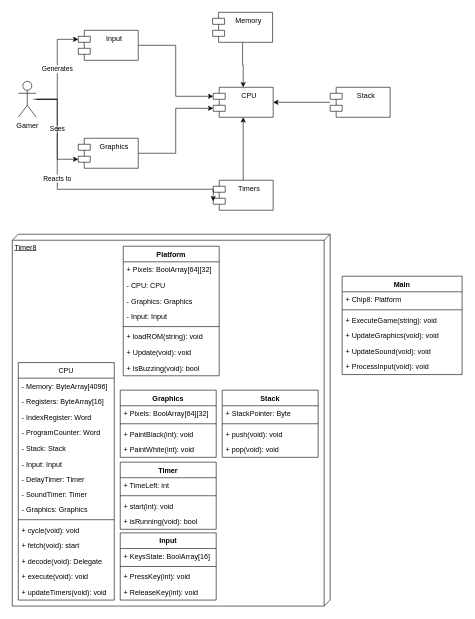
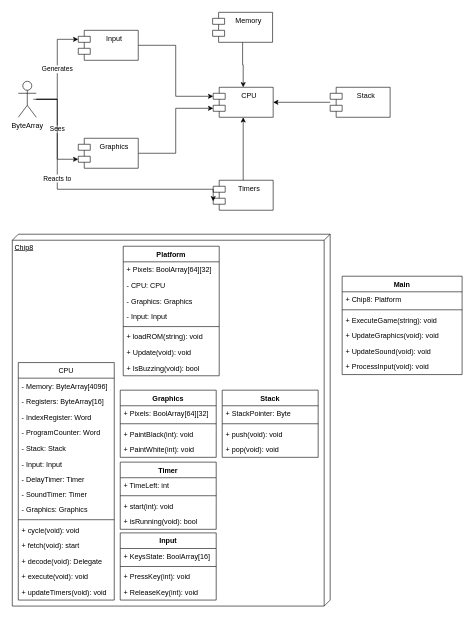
  <mxCell id="0" />
  <mxCell id="1" parent="0" />
  <mxCell id="2" value="CPU&#10;" style="shape=module;align=left;spacingLeft=20;align=center;verticalAlign=top;" parent="1" vertex="1"><mxGeometry x="355" y="145" width="100" height="50" as="geometry" /></mxCell>
  <mxCell id="3" value="" style="edgeStyle=orthogonalEdgeStyle;rounded=0;orthogonalLoop=1;jettySize=auto;html=1;" parent="1" source="4" target="2" edge="1"><mxGeometry relative="1" as="geometry" /></mxCell>
  <mxCell id="4" value="Memory&#10;" style="shape=module;align=left;spacingLeft=20;align=center;verticalAlign=top;" parent="1" vertex="1"><mxGeometry x="354" y="20" width="100" height="50" as="geometry" /></mxCell>
  <mxCell id="5" value="" style="edgeStyle=orthogonalEdgeStyle;rounded=0;orthogonalLoop=1;jettySize=auto;html=1;" parent="1" source="6" target="2" edge="1"><mxGeometry relative="1" as="geometry" /></mxCell>
  <mxCell id="6" value="Stack&#10;" style="shape=module;align=left;spacingLeft=20;align=center;verticalAlign=top;" parent="1" vertex="1"><mxGeometry x="550" y="145" width="100" height="50" as="geometry" /></mxCell>
  <mxCell id="7" value="" style="edgeStyle=orthogonalEdgeStyle;rounded=0;orthogonalLoop=1;jettySize=auto;html=1;" parent="1" source="8" target="2" edge="1"><mxGeometry relative="1" as="geometry" /></mxCell>
  <mxCell id="8" value="Timers" style="shape=module;align=left;spacingLeft=20;align=center;verticalAlign=top;" parent="1" vertex="1"><mxGeometry x="355" y="300" width="100" height="50" as="geometry" /></mxCell>
  <mxCell id="9" style="edgeStyle=orthogonalEdgeStyle;rounded=0;orthogonalLoop=1;jettySize=auto;html=1;entryX=0;entryY=0;entryDx=0;entryDy=15;entryPerimeter=0;" parent="1" source="10" target="2" edge="1"><mxGeometry relative="1" as="geometry" /></mxCell>
  <mxCell id="10" value="Input" style="shape=module;align=left;spacingLeft=20;align=center;verticalAlign=top;" parent="1" vertex="1"><mxGeometry x="130" y="50" width="100" height="50" as="geometry" /></mxCell>
  <mxCell id="11" style="edgeStyle=orthogonalEdgeStyle;rounded=0;orthogonalLoop=1;jettySize=auto;html=1;entryX=0;entryY=0;entryDx=0;entryDy=35;entryPerimeter=0;" parent="1" source="12" target="2" edge="1"><mxGeometry relative="1" as="geometry" /></mxCell>
  <mxCell id="12" value="Graphics&#10;" style="shape=module;align=left;spacingLeft=20;align=center;verticalAlign=top;" parent="1" vertex="1"><mxGeometry x="130" y="230" width="100" height="50" as="geometry" /></mxCell>
  <mxCell id="13" value="Generates" style="edgeStyle=orthogonalEdgeStyle;rounded=0;orthogonalLoop=1;jettySize=auto;html=1;entryX=0;entryY=0;entryDx=0;entryDy=15;entryPerimeter=0;" parent="1" source="16" target="10" edge="1"><mxGeometry relative="1" as="geometry" /></mxCell>
  <mxCell id="14" value="Sees" style="edgeStyle=orthogonalEdgeStyle;rounded=0;orthogonalLoop=1;jettySize=auto;html=1;entryX=0;entryY=0;entryDx=0;entryDy=35;entryPerimeter=0;" parent="1" source="16" target="12" edge="1"><mxGeometry relative="1" as="geometry" /></mxCell>
  <mxCell id="15" value="Reacts to" style="edgeStyle=orthogonalEdgeStyle;rounded=0;orthogonalLoop=1;jettySize=auto;html=1;entryX=0;entryY=0;entryDx=0;entryDy=35;entryPerimeter=0;" parent="1" target="8" edge="1"><mxGeometry x="-0.267" relative="1" as="geometry"><mxPoint x="55" y="165" as="sourcePoint" /><mxPoint x="349" y="375" as="targetPoint" /><Array as="points"><mxPoint x="95" y="165" /><mxPoint x="95" y="315" /></Array><mxPoint as="offset" /></mxGeometry></mxCell>
- <mxCell id="16" value="Gamer" style="shape=umlActor;verticalLabelPosition=bottom;verticalAlign=top;html=1;" parent="1" vertex="1"><mxGeometry x="30" y="135" width="30" height="60" as="geometry" /></mxCell>
+ <mxCell id="16" value="ByteArray" style="shape=umlActor;verticalLabelPosition=bottom;verticalAlign=top;html=1;" parent="1" vertex="1"><mxGeometry x="30" y="135" width="30" height="60" as="geometry" /></mxCell>
  <mxCell id="17" value="" style="group" parent="1" vertex="1" connectable="0"><mxGeometry x="20" y="390" width="530" height="620" as="geometry" /></mxCell>
- <mxCell id="18" value="Timer8" style="verticalAlign=top;align=left;spacingTop=8;spacingLeft=2;spacingRight=12;shape=cube;size=10;direction=south;fontStyle=4;html=1;" parent="17" vertex="1"><mxGeometry width="530" height="620" as="geometry" /></mxCell>
+ <mxCell id="18" value="Chip8" style="verticalAlign=top;align=left;spacingTop=8;spacingLeft=2;spacingRight=12;shape=cube;size=10;direction=south;fontStyle=4;html=1;" parent="17" vertex="1"><mxGeometry width="530" height="620" as="geometry" /></mxCell>
  <mxCell id="19" value="Platform" style="swimlane;fontStyle=1;align=center;verticalAlign=top;childLayout=stackLayout;horizontal=1;startSize=26;horizontalStack=0;resizeParent=1;resizeParentMax=0;resizeLast=0;collapsible=1;marginBottom=0;" parent="17" vertex="1"><mxGeometry x="185" y="20" width="160" height="216" as="geometry" /></mxCell>
  <mxCell id="20" value="+ Pixels: BoolArray[64][32]" style="text;strokeColor=none;fillColor=none;align=left;verticalAlign=top;spacingLeft=4;spacingRight=4;overflow=hidden;rotatable=0;points=[[0,0.5],[1,0.5]];portConstraint=eastwest;" parent="19" vertex="1"><mxGeometry y="26" width="160" height="26" as="geometry" /></mxCell>
  <mxCell id="21" value="- CPU: CPU" style="text;strokeColor=none;fillColor=none;align=left;verticalAlign=top;spacingLeft=4;spacingRight=4;overflow=hidden;rotatable=0;points=[[0,0.5],[1,0.5]];portConstraint=eastwest;" parent="19" vertex="1"><mxGeometry y="52" width="160" height="26" as="geometry" /></mxCell>
  <mxCell id="22" value="- Graphics: Graphics" style="text;strokeColor=none;fillColor=none;align=left;verticalAlign=top;spacingLeft=4;spacingRight=4;overflow=hidden;rotatable=0;points=[[0,0.5],[1,0.5]];portConstraint=eastwest;" parent="19" vertex="1"><mxGeometry y="78" width="160" height="26" as="geometry" /></mxCell>
  <mxCell id="23" value="- Input: Input" style="text;strokeColor=none;fillColor=none;align=left;verticalAlign=top;spacingLeft=4;spacingRight=4;overflow=hidden;rotatable=0;points=[[0,0.5],[1,0.5]];portConstraint=eastwest;" parent="19" vertex="1"><mxGeometry y="104" width="160" height="26" as="geometry" /></mxCell>
  <mxCell id="24" value="" style="line;strokeWidth=1;fillColor=none;align=left;verticalAlign=middle;spacingTop=-1;spacingLeft=3;spacingRight=3;rotatable=0;labelPosition=right;points=[];portConstraint=eastwest;" parent="19" vertex="1"><mxGeometry y="130" width="160" height="8" as="geometry" /></mxCell>
  <mxCell id="25" value="+ loadROM(string): void" style="text;strokeColor=none;fillColor=none;align=left;verticalAlign=top;spacingLeft=4;spacingRight=4;overflow=hidden;rotatable=0;points=[[0,0.5],[1,0.5]];portConstraint=eastwest;" parent="19" vertex="1"><mxGeometry y="138" width="160" height="26" as="geometry" /></mxCell>
  <mxCell id="26" value="+ Update(void): void" style="text;strokeColor=none;fillColor=none;align=left;verticalAlign=top;spacingLeft=4;spacingRight=4;overflow=hidden;rotatable=0;points=[[0,0.5],[1,0.5]];portConstraint=eastwest;" parent="19" vertex="1"><mxGeometry y="164" width="160" height="26" as="geometry" /></mxCell>
  <mxCell id="27" value="+ IsBuzzing(void): bool" style="text;strokeColor=none;fillColor=none;align=left;verticalAlign=top;spacingLeft=4;spacingRight=4;overflow=hidden;rotatable=0;points=[[0,0.5],[1,0.5]];portConstraint=eastwest;" parent="19" vertex="1"><mxGeometry y="190" width="160" height="26" as="geometry" /></mxCell>
  <mxCell id="28" value="Input" style="swimlane;fontStyle=1;align=center;verticalAlign=top;childLayout=stackLayout;horizontal=1;startSize=26;horizontalStack=0;resizeParent=1;resizeParentMax=0;resizeLast=0;collapsible=1;marginBottom=0;" parent="17" vertex="1"><mxGeometry x="180" y="498" width="160" height="112" as="geometry" /></mxCell>
  <mxCell id="29" value="+ KeysState: BoolArray[16]" style="text;strokeColor=none;fillColor=none;align=left;verticalAlign=top;spacingLeft=4;spacingRight=4;overflow=hidden;rotatable=0;points=[[0,0.5],[1,0.5]];portConstraint=eastwest;" parent="28" vertex="1"><mxGeometry y="26" width="160" height="26" as="geometry" /></mxCell>
  <mxCell id="30" value="" style="line;strokeWidth=1;fillColor=none;align=left;verticalAlign=middle;spacingTop=-1;spacingLeft=3;spacingRight=3;rotatable=0;labelPosition=right;points=[];portConstraint=eastwest;" parent="28" vertex="1"><mxGeometry y="52" width="160" height="8" as="geometry" /></mxCell>
  <mxCell id="31" value="+ PressKey(int): void" style="text;strokeColor=none;fillColor=none;align=left;verticalAlign=top;spacingLeft=4;spacingRight=4;overflow=hidden;rotatable=0;points=[[0,0.5],[1,0.5]];portConstraint=eastwest;" parent="28" vertex="1"><mxGeometry y="60" width="160" height="26" as="geometry" /></mxCell>
  <mxCell id="32" value="+ ReleaseKey(int): void" style="text;strokeColor=none;fillColor=none;align=left;verticalAlign=top;spacingLeft=4;spacingRight=4;overflow=hidden;rotatable=0;points=[[0,0.5],[1,0.5]];portConstraint=eastwest;" parent="28" vertex="1"><mxGeometry y="86" width="160" height="26" as="geometry" /></mxCell>
  <mxCell id="33" value="Timer" style="swimlane;fontStyle=1;align=center;verticalAlign=top;childLayout=stackLayout;horizontal=1;startSize=26;horizontalStack=0;resizeParent=1;resizeParentMax=0;resizeLast=0;collapsible=1;marginBottom=0;" parent="17" vertex="1"><mxGeometry x="180" y="380" width="160" height="112" as="geometry" /></mxCell>
  <mxCell id="34" value="+ TimeLeft: int" style="text;strokeColor=none;fillColor=none;align=left;verticalAlign=top;spacingLeft=4;spacingRight=4;overflow=hidden;rotatable=0;points=[[0,0.5],[1,0.5]];portConstraint=eastwest;" parent="33" vertex="1"><mxGeometry y="26" width="160" height="26" as="geometry" /></mxCell>
  <mxCell id="35" value="" style="line;strokeWidth=1;fillColor=none;align=left;verticalAlign=middle;spacingTop=-1;spacingLeft=3;spacingRight=3;rotatable=0;labelPosition=right;points=[];portConstraint=eastwest;" parent="33" vertex="1"><mxGeometry y="52" width="160" height="8" as="geometry" /></mxCell>
  <mxCell id="36" value="+ start(int): void" style="text;strokeColor=none;fillColor=none;align=left;verticalAlign=top;spacingLeft=4;spacingRight=4;overflow=hidden;rotatable=0;points=[[0,0.5],[1,0.5]];portConstraint=eastwest;" parent="33" vertex="1"><mxGeometry y="60" width="160" height="26" as="geometry" /></mxCell>
  <mxCell id="37" value="+ isRunning(void): bool" style="text;strokeColor=none;fillColor=none;align=left;verticalAlign=top;spacingLeft=4;spacingRight=4;overflow=hidden;rotatable=0;points=[[0,0.5],[1,0.5]];portConstraint=eastwest;" parent="33" vertex="1"><mxGeometry y="86" width="160" height="26" as="geometry" /></mxCell>
  <mxCell id="38" value="Graphics" style="swimlane;fontStyle=1;align=center;verticalAlign=top;childLayout=stackLayout;horizontal=1;startSize=26;horizontalStack=0;resizeParent=1;resizeParentMax=0;resizeLast=0;collapsible=1;marginBottom=0;" parent="17" vertex="1"><mxGeometry x="180" y="260" width="160" height="112" as="geometry" /></mxCell>
  <mxCell id="39" value="+ Pixels: BoolArray[64][32]" style="text;strokeColor=none;fillColor=none;align=left;verticalAlign=top;spacingLeft=4;spacingRight=4;overflow=hidden;rotatable=0;points=[[0,0.5],[1,0.5]];portConstraint=eastwest;" parent="38" vertex="1"><mxGeometry y="26" width="160" height="26" as="geometry" /></mxCell>
  <mxCell id="40" value="" style="line;strokeWidth=1;fillColor=none;align=left;verticalAlign=middle;spacingTop=-1;spacingLeft=3;spacingRight=3;rotatable=0;labelPosition=right;points=[];portConstraint=eastwest;" parent="38" vertex="1"><mxGeometry y="52" width="160" height="8" as="geometry" /></mxCell>
  <mxCell id="41" value="+ PaintBlack(int): void" style="text;strokeColor=none;fillColor=none;align=left;verticalAlign=top;spacingLeft=4;spacingRight=4;overflow=hidden;rotatable=0;points=[[0,0.5],[1,0.5]];portConstraint=eastwest;" parent="38" vertex="1"><mxGeometry y="60" width="160" height="26" as="geometry" /></mxCell>
  <mxCell id="42" value="+ PaintWhite(int): void" style="text;strokeColor=none;fillColor=none;align=left;verticalAlign=top;spacingLeft=4;spacingRight=4;overflow=hidden;rotatable=0;points=[[0,0.5],[1,0.5]];portConstraint=eastwest;" parent="38" vertex="1"><mxGeometry y="86" width="160" height="26" as="geometry" /></mxCell>
  <mxCell id="43" value="Stack" style="swimlane;fontStyle=1;align=center;verticalAlign=top;childLayout=stackLayout;horizontal=1;startSize=26;horizontalStack=0;resizeParent=1;resizeParentMax=0;resizeLast=0;collapsible=1;marginBottom=0;" parent="17" vertex="1"><mxGeometry x="350" y="260" width="160" height="112" as="geometry" /></mxCell>
  <mxCell id="44" value="+ StackPointer: Byte" style="text;strokeColor=none;fillColor=none;align=left;verticalAlign=top;spacingLeft=4;spacingRight=4;overflow=hidden;rotatable=0;points=[[0,0.5],[1,0.5]];portConstraint=eastwest;" parent="43" vertex="1"><mxGeometry y="26" width="160" height="26" as="geometry" /></mxCell>
  <mxCell id="45" value="" style="line;strokeWidth=1;fillColor=none;align=left;verticalAlign=middle;spacingTop=-1;spacingLeft=3;spacingRight=3;rotatable=0;labelPosition=right;points=[];portConstraint=eastwest;" parent="43" vertex="1"><mxGeometry y="52" width="160" height="8" as="geometry" /></mxCell>
  <mxCell id="46" value="+ push(void): void" style="text;strokeColor=none;fillColor=none;align=left;verticalAlign=top;spacingLeft=4;spacingRight=4;overflow=hidden;rotatable=0;points=[[0,0.5],[1,0.5]];portConstraint=eastwest;" parent="43" vertex="1"><mxGeometry y="60" width="160" height="26" as="geometry" /></mxCell>
  <mxCell id="47" value="+ pop(void): void" style="text;strokeColor=none;fillColor=none;align=left;verticalAlign=top;spacingLeft=4;spacingRight=4;overflow=hidden;rotatable=0;points=[[0,0.5],[1,0.5]];portConstraint=eastwest;" parent="43" vertex="1"><mxGeometry y="86" width="160" height="26" as="geometry" /></mxCell>
  <mxCell id="48" value="CPU" style="swimlane;fontStyle=0;childLayout=stackLayout;horizontal=1;startSize=26;fillColor=none;horizontalStack=0;resizeParent=1;resizeParentMax=0;resizeLast=0;collapsible=1;marginBottom=0;" parent="17" vertex="1"><mxGeometry x="10" y="214" width="160" height="396" as="geometry" /></mxCell>
  <mxCell id="49" value="- Memory: ByteArray[4096]" style="text;strokeColor=none;fillColor=none;align=left;verticalAlign=top;spacingLeft=4;spacingRight=4;overflow=hidden;rotatable=0;points=[[0,0.5],[1,0.5]];portConstraint=eastwest;" parent="48" vertex="1"><mxGeometry y="26" width="160" height="26" as="geometry" /></mxCell>
  <mxCell id="50" value="- Registers: ByteArray[16]" style="text;strokeColor=none;fillColor=none;align=left;verticalAlign=top;spacingLeft=4;spacingRight=4;overflow=hidden;rotatable=0;points=[[0,0.5],[1,0.5]];portConstraint=eastwest;" parent="48" vertex="1"><mxGeometry y="52" width="160" height="26" as="geometry" /></mxCell>
  <mxCell id="51" value="- IndexRegister: Word" style="text;strokeColor=none;fillColor=none;align=left;verticalAlign=top;spacingLeft=4;spacingRight=4;overflow=hidden;rotatable=0;points=[[0,0.5],[1,0.5]];portConstraint=eastwest;" parent="48" vertex="1"><mxGeometry y="78" width="160" height="26" as="geometry" /></mxCell>
  <mxCell id="52" value="- ProgramCounter: Word" style="text;strokeColor=none;fillColor=none;align=left;verticalAlign=top;spacingLeft=4;spacingRight=4;overflow=hidden;rotatable=0;points=[[0,0.5],[1,0.5]];portConstraint=eastwest;" parent="48" vertex="1"><mxGeometry y="104" width="160" height="26" as="geometry" /></mxCell>
  <mxCell id="53" value="- Stack: Stack" style="text;strokeColor=none;fillColor=none;align=left;verticalAlign=top;spacingLeft=4;spacingRight=4;overflow=hidden;rotatable=0;points=[[0,0.5],[1,0.5]];portConstraint=eastwest;" parent="48" vertex="1"><mxGeometry y="130" width="160" height="26" as="geometry" /></mxCell>
  <mxCell id="54" value="- Input: Input" style="text;strokeColor=none;fillColor=none;align=left;verticalAlign=top;spacingLeft=4;spacingRight=4;overflow=hidden;rotatable=0;points=[[0,0.5],[1,0.5]];portConstraint=eastwest;" parent="48" vertex="1"><mxGeometry y="156" width="160" height="26" as="geometry" /></mxCell>
  <mxCell id="55" value="- DelayTimer: Timer" style="text;strokeColor=none;fillColor=none;align=left;verticalAlign=top;spacingLeft=4;spacingRight=4;overflow=hidden;rotatable=0;points=[[0,0.5],[1,0.5]];portConstraint=eastwest;" parent="48" vertex="1"><mxGeometry y="182" width="160" height="24" as="geometry" /></mxCell>
  <mxCell id="56" value="- SoundTimer: Timer" style="text;strokeColor=none;fillColor=none;align=left;verticalAlign=top;spacingLeft=4;spacingRight=4;overflow=hidden;rotatable=0;points=[[0,0.5],[1,0.5]];portConstraint=eastwest;" parent="48" vertex="1"><mxGeometry y="206" width="160" height="26" as="geometry" /></mxCell>
  <mxCell id="57" value="- Graphics: Graphics" style="text;strokeColor=none;fillColor=none;align=left;verticalAlign=top;spacingLeft=4;spacingRight=4;overflow=hidden;rotatable=0;points=[[0,0.5],[1,0.5]];portConstraint=eastwest;" parent="48" vertex="1"><mxGeometry y="232" width="160" height="26" as="geometry" /></mxCell>
  <mxCell id="58" value="" style="line;strokeWidth=1;fillColor=none;align=left;verticalAlign=middle;spacingTop=-1;spacingLeft=3;spacingRight=3;rotatable=0;labelPosition=right;points=[];portConstraint=eastwest;" parent="48" vertex="1"><mxGeometry y="258" width="160" height="8" as="geometry" /></mxCell>
  <mxCell id="59" value="+ cycle(void): void" style="text;strokeColor=none;fillColor=none;align=left;verticalAlign=top;spacingLeft=4;spacingRight=4;overflow=hidden;rotatable=0;points=[[0,0.5],[1,0.5]];portConstraint=eastwest;" parent="48" vertex="1"><mxGeometry y="266" width="160" height="26" as="geometry" /></mxCell>
  <mxCell id="60" value="+ fetch(void): start" style="text;strokeColor=none;fillColor=none;align=left;verticalAlign=top;spacingLeft=4;spacingRight=4;overflow=hidden;rotatable=0;points=[[0,0.5],[1,0.5]];portConstraint=eastwest;" parent="48" vertex="1"><mxGeometry y="292" width="160" height="26" as="geometry" /></mxCell>
  <mxCell id="61" value="+ decode(void): Delegate" style="text;strokeColor=none;fillColor=none;align=left;verticalAlign=top;spacingLeft=4;spacingRight=4;overflow=hidden;rotatable=0;points=[[0,0.5],[1,0.5]];portConstraint=eastwest;" parent="48" vertex="1"><mxGeometry y="318" width="160" height="26" as="geometry" /></mxCell>
  <mxCell id="62" value="+ execute(void): void" style="text;strokeColor=none;fillColor=none;align=left;verticalAlign=top;spacingLeft=4;spacingRight=4;overflow=hidden;rotatable=0;points=[[0,0.5],[1,0.5]];portConstraint=eastwest;" parent="48" vertex="1"><mxGeometry y="344" width="160" height="26" as="geometry" /></mxCell>
  <mxCell id="63" value="+ updateTimers(void): void" style="text;strokeColor=none;fillColor=none;align=left;verticalAlign=top;spacingLeft=4;spacingRight=4;overflow=hidden;rotatable=0;points=[[0,0.5],[1,0.5]];portConstraint=eastwest;" parent="48" vertex="1"><mxGeometry y="370" width="160" height="26" as="geometry" /></mxCell>
  <mxCell id="64" value="Main" style="swimlane;fontStyle=1;align=center;verticalAlign=top;childLayout=stackLayout;horizontal=1;startSize=26;horizontalStack=0;resizeParent=1;resizeParentMax=0;resizeLast=0;collapsible=1;marginBottom=0;" parent="1" vertex="1"><mxGeometry x="570" y="460" width="200" height="164" as="geometry" /></mxCell>
  <mxCell id="65" value="+ Chip8: Platform" style="text;strokeColor=none;fillColor=none;align=left;verticalAlign=top;spacingLeft=4;spacingRight=4;overflow=hidden;rotatable=0;points=[[0,0.5],[1,0.5]];portConstraint=eastwest;" parent="64" vertex="1"><mxGeometry y="26" width="200" height="26" as="geometry" /></mxCell>
  <mxCell id="66" value="" style="line;strokeWidth=1;fillColor=none;align=left;verticalAlign=middle;spacingTop=-1;spacingLeft=3;spacingRight=3;rotatable=0;labelPosition=right;points=[];portConstraint=eastwest;" parent="64" vertex="1"><mxGeometry y="52" width="200" height="8" as="geometry" /></mxCell>
  <mxCell id="67" value="+ ExecuteGame(string): void" style="text;strokeColor=none;fillColor=none;align=left;verticalAlign=top;spacingLeft=4;spacingRight=4;overflow=hidden;rotatable=0;points=[[0,0.5],[1,0.5]];portConstraint=eastwest;" parent="64" vertex="1"><mxGeometry y="60" width="200" height="26" as="geometry" /></mxCell>
  <mxCell id="68" value="+ UpdateGraphics(void): void" style="text;strokeColor=none;fillColor=none;align=left;verticalAlign=top;spacingLeft=4;spacingRight=4;overflow=hidden;rotatable=0;points=[[0,0.5],[1,0.5]];portConstraint=eastwest;" parent="64" vertex="1"><mxGeometry y="86" width="200" height="26" as="geometry" /></mxCell>
  <mxCell id="69" value="+ UpdateSound(void): void" style="text;strokeColor=none;fillColor=none;align=left;verticalAlign=top;spacingLeft=4;spacingRight=4;overflow=hidden;rotatable=0;points=[[0,0.5],[1,0.5]];portConstraint=eastwest;" parent="64" vertex="1"><mxGeometry y="112" width="200" height="26" as="geometry" /></mxCell>
  <mxCell id="70" value="+ ProcessInput(void): void" style="text;strokeColor=none;fillColor=none;align=left;verticalAlign=top;spacingLeft=4;spacingRight=4;overflow=hidden;rotatable=0;points=[[0,0.5],[1,0.5]];portConstraint=eastwest;" parent="64" vertex="1"><mxGeometry y="138" width="200" height="26" as="geometry" /></mxCell>
